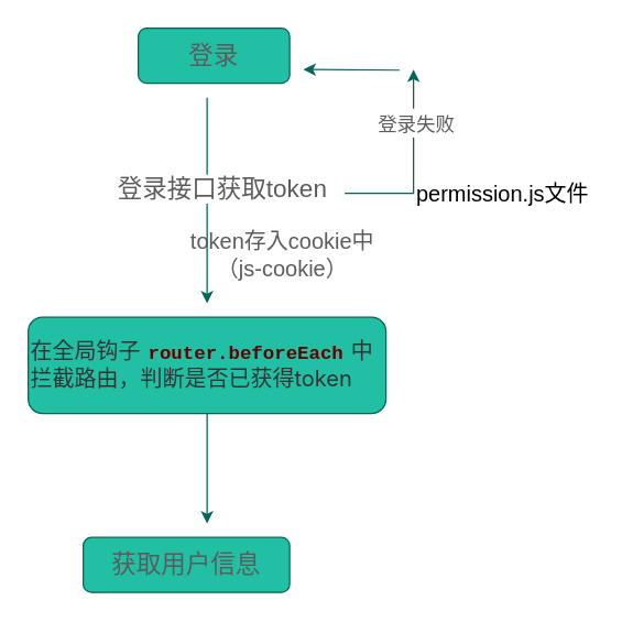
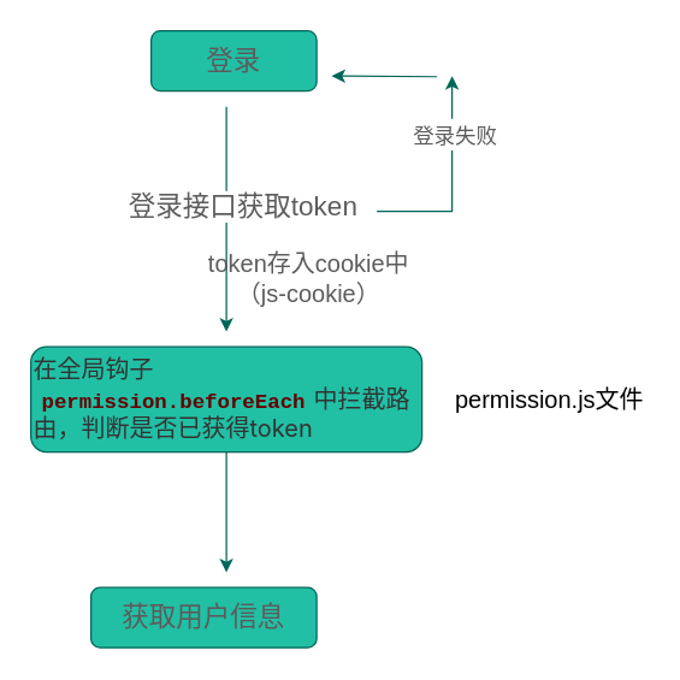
  <mxCell id="0" />
  <mxCell id="1" parent="0" />
  <mxCell id="2" style="edgeStyle=orthogonalEdgeStyle;rounded=0;orthogonalLoop=1;jettySize=auto;html=1;fontSize=18;fontColor=#5C5C5C;strokeColor=#006658;fillColor=#21C0A5;" edge="1" parent="1"><mxGeometry relative="1" as="geometry"><mxPoint x="150" y="220" as="targetPoint" /><mxPoint x="150" y="70.5" as="sourcePoint" /></mxGeometry></mxCell>
  <mxCell id="3" value="登录接口获取token" style="edgeLabel;html=1;align=center;verticalAlign=middle;resizable=0;points=[];fontSize=18;fontColor=#5C5C5C;" vertex="1" connectable="0" parent="2"><mxGeometry x="-0.117" y="-2" relative="1" as="geometry"><mxPoint x="12" as="offset" /></mxGeometry></mxCell>
  <mxCell id="4" value="&lt;font style=&quot;font-size: 18px;&quot;&gt;登录&lt;/font&gt;" style="rounded=1;whiteSpace=wrap;html=1;fontColor=#5C5C5C;strokeColor=#006658;fillColor=#21C0A5;" vertex="1" parent="1"><mxGeometry x="100" y="20" width="110" height="40" as="geometry" /></mxCell>
  <mxCell id="5" value="&lt;font style=&quot;font-size: 18px;&quot;&gt;获取用户信息&lt;/font&gt;" style="rounded=1;whiteSpace=wrap;html=1;fontColor=#5C5C5C;strokeColor=#006658;fillColor=#21C0A5;" vertex="1" parent="1"><mxGeometry x="60" y="390" width="150" height="40" as="geometry" /></mxCell>
  <mxCell id="6" value="" style="edgeStyle=segmentEdgeStyle;endArrow=classic;html=1;rounded=0;fontSize=18;fontColor=#5C5C5C;strokeColor=#006658;fillColor=#21C0A5;" edge="1" parent="1"><mxGeometry width="50" height="50" relative="1" as="geometry"><mxPoint x="250" y="140" as="sourcePoint" /><mxPoint x="300" y="50" as="targetPoint" /></mxGeometry></mxCell>
  <mxCell id="7" value="&lt;font style=&quot;font-size: 14px;&quot;&gt;登录失败&lt;/font&gt;" style="edgeLabel;html=1;align=center;verticalAlign=middle;resizable=0;points=[];fontSize=18;fontColor=#5C5C5C;" vertex="1" connectable="0" parent="6"><mxGeometry x="0.45" y="-1" relative="1" as="geometry"><mxPoint as="offset" /></mxGeometry></mxCell>
  <mxCell id="8" value="" style="endArrow=classic;html=1;rounded=0;fontSize=18;fontColor=#5C5C5C;strokeColor=#006658;fillColor=#21C0A5;" edge="1" parent="1"><mxGeometry width="50" height="50" relative="1" as="geometry"><mxPoint x="290" y="50.5" as="sourcePoint" /><mxPoint x="220" y="50" as="targetPoint" /></mxGeometry></mxCell>
  <mxCell id="9" value="&lt;font style=&quot;font-size: 16px;&quot;&gt;token存入cookie中（js-cookie）&lt;/font&gt;" style="text;html=1;strokeColor=none;fillColor=none;align=center;verticalAlign=middle;whiteSpace=wrap;rounded=0;fontSize=14;fontColor=#5C5C5C;" vertex="1" parent="1"><mxGeometry x="130" y="170" width="150" height="30" as="geometry" /></mxCell>
  <mxCell id="10" style="edgeStyle=orthogonalEdgeStyle;rounded=0;orthogonalLoop=1;jettySize=auto;html=1;exitX=0.5;exitY=1;exitDx=0;exitDy=0;fontSize=16;fontColor=#000000;strokeColor=#006658;fillColor=#21C0A5;" edge="1" parent="1" source="11"><mxGeometry relative="1" as="geometry"><mxPoint x="150" y="380" as="targetPoint" /><Array as="points"><mxPoint x="150" y="380" /></Array></mxGeometry></mxCell>
- <mxCell id="11" value="&lt;span style=&quot;color: rgb(51, 51, 51); font-family: -apple-system, system-ui, &amp;quot;Segoe UI&amp;quot;, Roboto, Ubuntu, Cantarell, &amp;quot;Noto Sans&amp;quot;, sans-serif, &amp;quot;system-ui&amp;quot;, &amp;quot;Helvetica Neue&amp;quot;, &amp;quot;PingFang SC&amp;quot;, &amp;quot;Hiragino Sans GB&amp;quot;, &amp;quot;Microsoft YaHei&amp;quot;, Arial;&quot;&gt;在全局钩子&lt;/span&gt;&lt;code style=&quot;font-family: Menlo, Monaco, Consolas, &amp;quot;Courier New&amp;quot;, monospace; font-size: 0.87em; word-break: break-word; border-radius: 2px; overflow-x: auto; padding: 0.065em 0.4em;&quot;&gt;&lt;font color=&quot;#660000&quot;&gt;&lt;b&gt;router.beforeEach&lt;/b&gt;&lt;/font&gt;&lt;/code&gt;&lt;span style=&quot;color: rgb(51, 51, 51); font-family: -apple-system, system-ui, &amp;quot;Segoe UI&amp;quot;, Roboto, Ubuntu, Cantarell, &amp;quot;Noto Sans&amp;quot;, sans-serif, &amp;quot;system-ui&amp;quot;, &amp;quot;Helvetica Neue&amp;quot;, &amp;quot;PingFang SC&amp;quot;, &amp;quot;Hiragino Sans GB&amp;quot;, &amp;quot;Microsoft YaHei&amp;quot;, Arial;&quot;&gt;中拦截路由，判断是否已获得token&lt;/span&gt;" style="rounded=1;whiteSpace=wrap;html=1;fontSize=16;fontColor=#5C5C5C;strokeColor=#006658;fillColor=#21C0A5;align=left;" vertex="1" parent="1"><mxGeometry x="20" y="230" width="260" height="70" as="geometry" /></mxCell>
- <mxCell id="12" value="&lt;font color=&quot;#000000&quot;&gt;permission.js文件&lt;/font&gt;" style="text;html=1;strokeColor=none;fillColor=none;align=center;verticalAlign=middle;whiteSpace=wrap;rounded=0;labelBackgroundColor=none;fontSize=16;fontColor=#660000;" vertex="1" parent="1"><mxGeometry x="300" y="125" width="130" height="30" as="geometry" /></mxCell>
+ <mxCell id="11" value="&lt;span style=&quot;color: rgb(51, 51, 51); font-family: -apple-system, system-ui, &amp;quot;Segoe UI&amp;quot;, Roboto, Ubuntu, Cantarell, &amp;quot;Noto Sans&amp;quot;, sans-serif, &amp;quot;system-ui&amp;quot;, &amp;quot;Helvetica Neue&amp;quot;, &amp;quot;PingFang SC&amp;quot;, &amp;quot;Hiragino Sans GB&amp;quot;, &amp;quot;Microsoft YaHei&amp;quot;, Arial;&quot;&gt;在全局钩子&lt;/span&gt;&lt;code style=&quot;font-family: Menlo, Monaco, Consolas, &amp;quot;Courier New&amp;quot;, monospace; font-size: 0.87em; word-break: break-word; border-radius: 2px; overflow-x: auto; padding: 0.065em 0.4em;&quot;&gt;&lt;font color=&quot;#660000&quot;&gt;&lt;b&gt;permission.beforeEach&lt;/b&gt;&lt;/font&gt;&lt;/code&gt;&lt;span style=&quot;color: rgb(51, 51, 51); font-family: -apple-system, system-ui, &amp;quot;Segoe UI&amp;quot;, Roboto, Ubuntu, Cantarell, &amp;quot;Noto Sans&amp;quot;, sans-serif, &amp;quot;system-ui&amp;quot;, &amp;quot;Helvetica Neue&amp;quot;, &amp;quot;PingFang SC&amp;quot;, &amp;quot;Hiragino Sans GB&amp;quot;, &amp;quot;Microsoft YaHei&amp;quot;, Arial;&quot;&gt;中拦截路由，判断是否已获得token&lt;/span&gt;" style="rounded=1;whiteSpace=wrap;html=1;fontSize=16;fontColor=#5C5C5C;strokeColor=#006658;fillColor=#21C0A5;align=left;" vertex="1" parent="1"><mxGeometry x="20" y="230" width="260" height="70" as="geometry" /></mxCell>
+ <mxCell id="12" value="&lt;font color=&quot;#000000&quot;&gt;permission.js文件&lt;/font&gt;" style="text;html=1;strokeColor=none;fillColor=none;align=center;verticalAlign=middle;whiteSpace=wrap;rounded=0;labelBackgroundColor=none;fontSize=16;fontColor=#660000;" vertex="1" parent="1"><mxGeometry x="300" y="250" width="130" height="30" as="geometry" /></mxCell>
